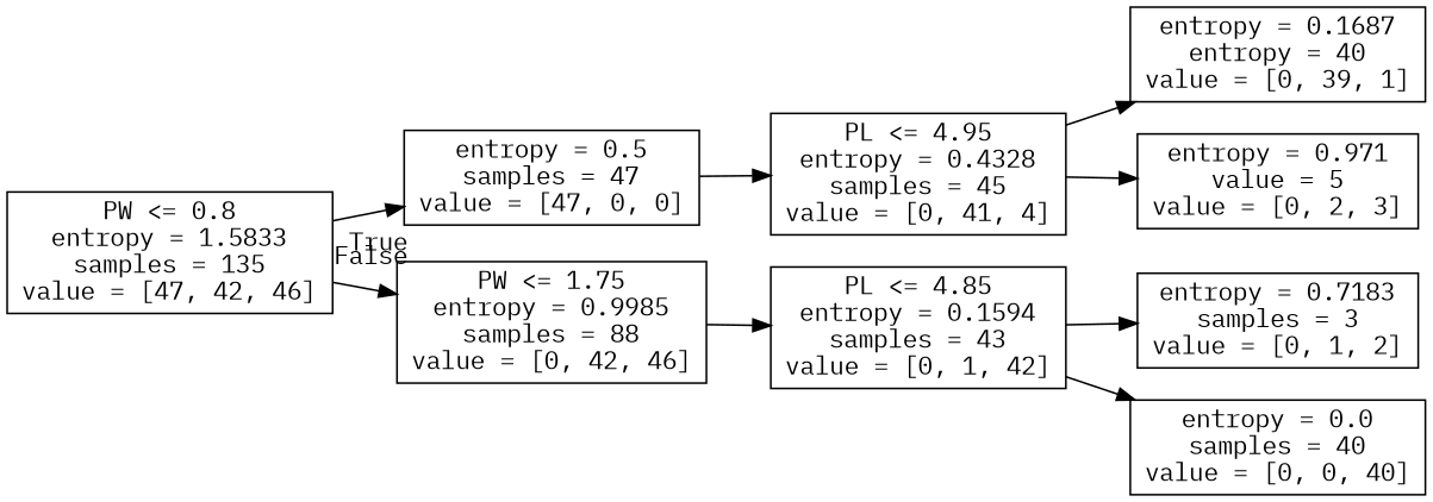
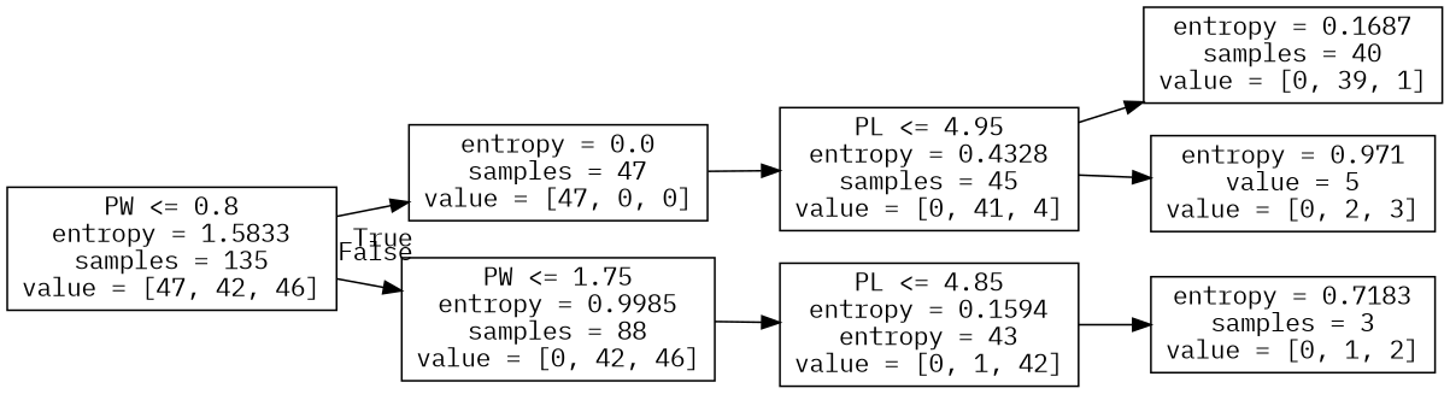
  digraph {
    fontname="IBM Plex Mono"
    rankdir=LR
    node [fontname="IBM Plex Mono" shape=box]
    edge [fontname="IBM Plex Mono"]
    n1 [label="PW <= 0.8\nentropy = 1.5833\nsamples = 135\nvalue = [47, 42, 46]"]
-   n2 [label="entropy = 0.5\nsamples = 47\nvalue = [47, 0, 0]"]
+   n2 [label="entropy = 0.0\nsamples = 47\nvalue = [47, 0, 0]"]
    n3 [label="PW <= 1.75\nentropy = 0.9985\nsamples = 88\nvalue = [0, 42, 46]"]
    n4 [label="PL <= 4.95\nentropy = 0.4328\nsamples = 45\nvalue = [0, 41, 4]"]
-   n5 [label="PL <= 4.85\nentropy = 0.1594\nsamples = 43\nvalue = [0, 1, 42]"]
-   n6 [label="entropy = 0.1687\nentropy = 40\nvalue = [0, 39, 1]"]
+   n5 [label="PL <= 4.85\nentropy = 0.1594\nentropy = 43\nvalue = [0, 1, 42]"]
+   n6 [label="entropy = 0.1687\nsamples = 40\nvalue = [0, 39, 1]"]
    n7 [label="entropy = 0.971\nvalue = 5\nvalue = [0, 2, 3]"]
    n8 [label="entropy = 0.7183\nsamples = 3\nvalue = [0, 1, 2]"]
-   n9 [label="entropy = 0.0\nsamples = 40\nvalue = [0, 0, 40]"]
    n1 -> n2 [headlabel=True labelangle=45 labeldistance=2.5]
    n1 -> n3 [headlabel=False labelangle=-45 labeldistance=2.5]
    n2 -> n4
    n3 -> n5
    n4 -> n6
    n4 -> n7
    n5 -> n8
-   n5 -> n9
  }
